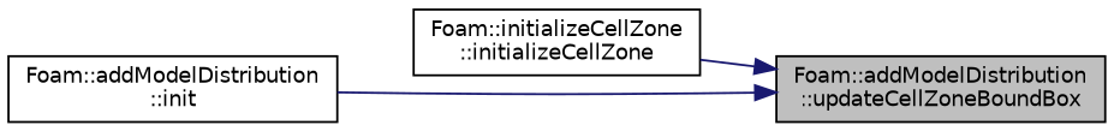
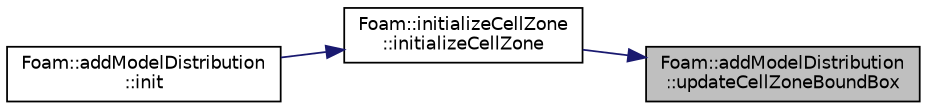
  digraph {
    rankdir=RL
    node [color=black fillcolor=white fontname=Helvetica fontsize=10 shape=record style=filled]
    edge [color=midnightblue dir=back fontname=Helvetica fontsize=10 labelfontname=Helvetica labelfontsize=10 style=solid]
    n1 [fillcolor=grey75 fontcolor=black height=0.2 label="Foam::addModelDistribution\l::updateCellZoneBoundBox" width=0.4]
    n2 [height=0.2 label="Foam::initializeCellZone\l::initializeCellZone" width=0.4]
    n3 [height=0.2 label="Foam::addModelDistribution\l::init" width=0.4]
    n1 -> n2
-   n1 -> n3
+   n2 -> n3
  }
